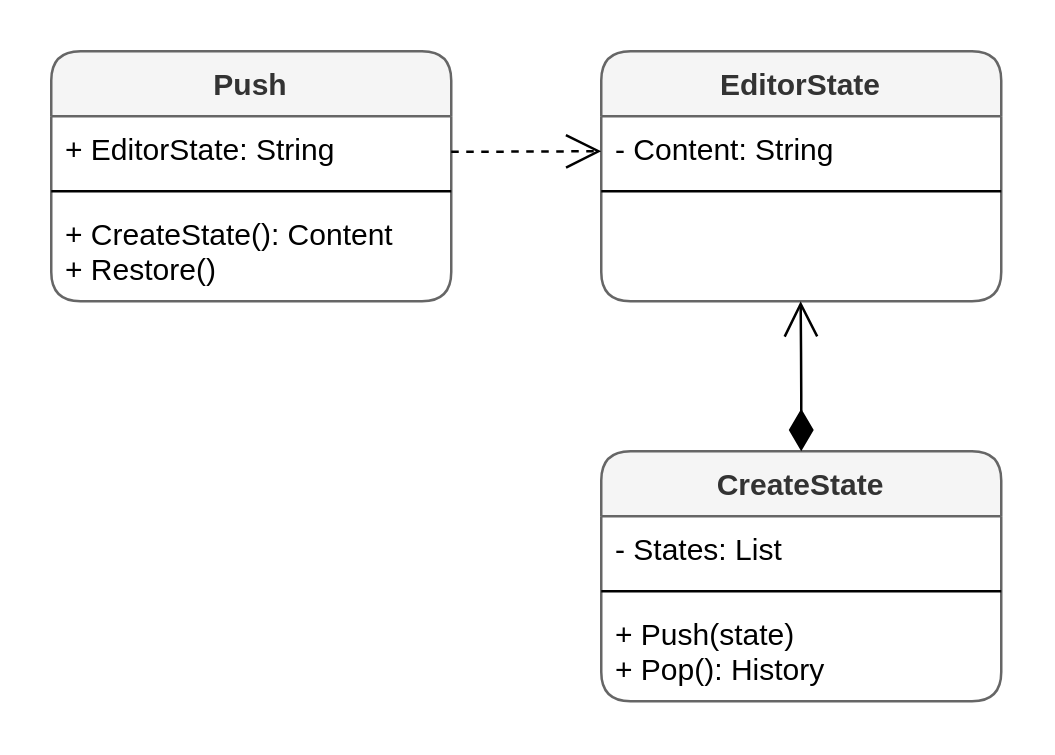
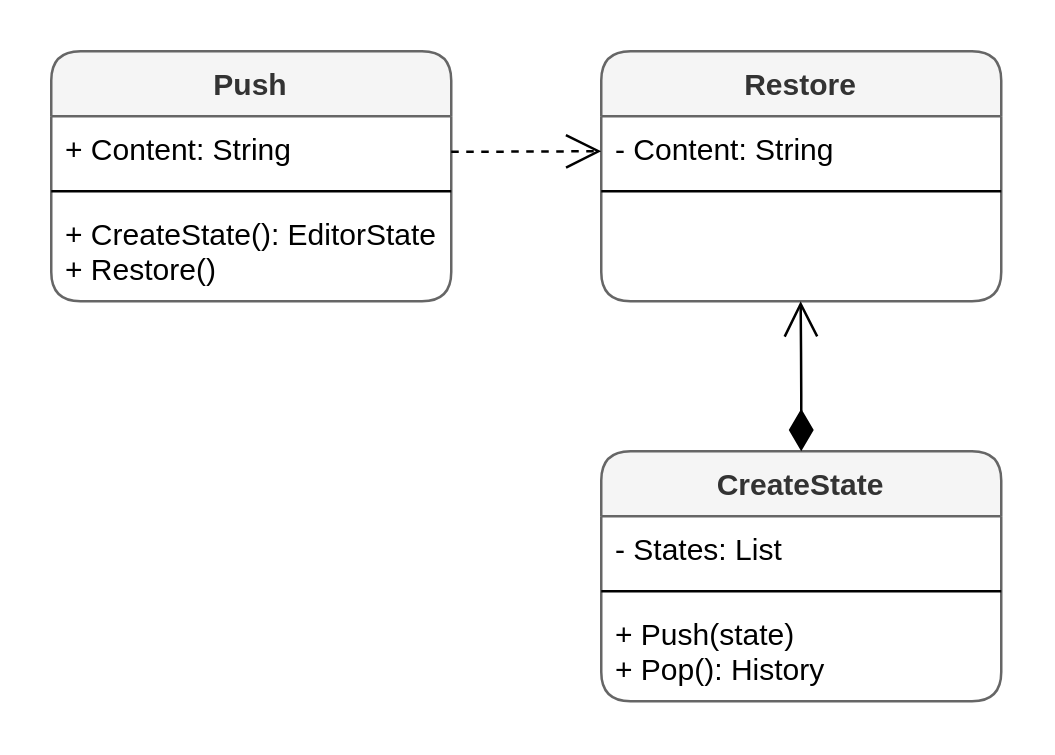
  <mxCell id="0" />
  <mxCell id="1" parent="0" />
  <mxCell id="2" value="Push" style="swimlane;fontStyle=1;align=center;verticalAlign=top;childLayout=stackLayout;horizontal=1;startSize=26;horizontalStack=0;resizeParent=1;resizeParentMax=0;resizeLast=0;collapsible=1;marginBottom=0;resizeHeight=1;rounded=1;shadow=0;sketch=0;noLabel=0;portConstraintRotation=0;expand=1;resizable=1;treeFolding=0;pointerEvents=1;deletable=1;autosize=0;container=0;swimlaneFillColor=none;fillColor=#f5f5f5;strokeColor=#666666;fontColor=#333333;" vertex="1" parent="1"><mxGeometry x="20" y="20" width="160" height="100" as="geometry"><mxRectangle x="40" y="40" width="70" height="26" as="alternateBounds" /></mxGeometry></mxCell>
- <mxCell id="3" value="+ EditorState: String" style="text;strokeColor=none;fillColor=none;align=left;verticalAlign=top;spacingLeft=4;spacingRight=4;overflow=hidden;rotatable=0;points=[[0,0.5],[1,0.5]];portConstraint=eastwest;" vertex="1" parent="2"><mxGeometry y="26" width="160" height="26" as="geometry" /></mxCell>
+ <mxCell id="3" value="+ Content: String" style="text;strokeColor=none;fillColor=none;align=left;verticalAlign=top;spacingLeft=4;spacingRight=4;overflow=hidden;rotatable=0;points=[[0,0.5],[1,0.5]];portConstraint=eastwest;" vertex="1" parent="2"><mxGeometry y="26" width="160" height="26" as="geometry" /></mxCell>
  <mxCell id="4" value="" style="line;strokeWidth=1;fillColor=none;align=left;verticalAlign=middle;spacingTop=-1;spacingLeft=3;spacingRight=3;rotatable=0;labelPosition=right;points=[];portConstraint=eastwest;" vertex="1" parent="2"><mxGeometry y="52" width="160" height="8" as="geometry" /></mxCell>
- <mxCell id="5" value="+ CreateState(): Content&#10;+ Restore()" style="text;strokeColor=none;fillColor=none;align=left;verticalAlign=top;spacingLeft=4;spacingRight=4;overflow=hidden;rotatable=0;points=[[0,0.5],[1,0.5]];portConstraint=eastwest;" vertex="1" parent="2"><mxGeometry y="60" width="160" height="40" as="geometry" /></mxCell>
- <mxCell id="6" value="EditorState" style="swimlane;fontStyle=1;align=center;verticalAlign=top;childLayout=stackLayout;horizontal=1;startSize=26;horizontalStack=0;resizeParent=1;resizeParentMax=0;resizeLast=0;collapsible=1;marginBottom=0;resizeHeight=1;sketch=0;shadow=0;rounded=1;glass=0;swimlaneLine=1;fillColor=#f5f5f5;strokeColor=#666666;fontColor=#333333;" vertex="1" parent="1"><mxGeometry x="240" y="20" width="160" height="100" as="geometry"><mxRectangle x="40" y="40" width="70" height="26" as="alternateBounds" /></mxGeometry></mxCell>
+ <mxCell id="5" value="+ CreateState(): EditorState&#10;+ Restore()" style="text;strokeColor=none;fillColor=none;align=left;verticalAlign=top;spacingLeft=4;spacingRight=4;overflow=hidden;rotatable=0;points=[[0,0.5],[1,0.5]];portConstraint=eastwest;" vertex="1" parent="2"><mxGeometry y="60" width="160" height="40" as="geometry" /></mxCell>
+ <mxCell id="6" value="Restore" style="swimlane;fontStyle=1;align=center;verticalAlign=top;childLayout=stackLayout;horizontal=1;startSize=26;horizontalStack=0;resizeParent=1;resizeParentMax=0;resizeLast=0;collapsible=1;marginBottom=0;resizeHeight=1;sketch=0;shadow=0;rounded=1;glass=0;swimlaneLine=1;fillColor=#f5f5f5;strokeColor=#666666;fontColor=#333333;" vertex="1" parent="1"><mxGeometry x="240" y="20" width="160" height="100" as="geometry"><mxRectangle x="40" y="40" width="70" height="26" as="alternateBounds" /></mxGeometry></mxCell>
  <mxCell id="7" value="- Content: String" style="text;strokeColor=none;fillColor=none;align=left;verticalAlign=top;spacingLeft=4;spacingRight=4;overflow=hidden;rotatable=0;points=[[0,0.5],[1,0.5]];portConstraint=eastwest;" vertex="1" parent="6"><mxGeometry y="26" width="160" height="26" as="geometry" /></mxCell>
  <mxCell id="8" value="" style="line;strokeWidth=1;fillColor=none;align=left;verticalAlign=middle;spacingTop=-1;spacingLeft=3;spacingRight=3;rotatable=0;labelPosition=right;points=[];portConstraint=eastwest;" vertex="1" parent="6"><mxGeometry y="52" width="160" height="8" as="geometry" /></mxCell>
  <mxCell id="9" value=" " style="text;strokeColor=none;fillColor=none;align=left;verticalAlign=top;spacingLeft=4;spacingRight=4;overflow=hidden;rotatable=0;points=[[0,0.5],[1,0.5]];portConstraint=eastwest;" vertex="1" parent="6"><mxGeometry y="60" width="160" height="40" as="geometry" /></mxCell>
  <mxCell id="10" value="CreateState" style="swimlane;fontStyle=1;align=center;verticalAlign=top;childLayout=stackLayout;horizontal=1;startSize=26;horizontalStack=0;resizeParent=1;resizeParentMax=0;resizeLast=0;collapsible=1;marginBottom=0;resizeHeight=1;sketch=0;shadow=0;rounded=1;fillColor=#f5f5f5;strokeColor=#666666;fontColor=#333333;" vertex="1" parent="1"><mxGeometry x="240" y="180" width="160" height="100" as="geometry"><mxRectangle x="40" y="40" width="70" height="26" as="alternateBounds" /></mxGeometry></mxCell>
  <mxCell id="11" value="- States: List" style="text;strokeColor=none;fillColor=none;align=left;verticalAlign=top;spacingLeft=4;spacingRight=4;overflow=hidden;rotatable=0;points=[[0,0.5],[1,0.5]];portConstraint=eastwest;" vertex="1" parent="10"><mxGeometry y="26" width="160" height="26" as="geometry" /></mxCell>
  <mxCell id="12" value="" style="line;strokeWidth=1;fillColor=none;align=left;verticalAlign=middle;spacingTop=-1;spacingLeft=3;spacingRight=3;rotatable=0;labelPosition=right;points=[];portConstraint=eastwest;" vertex="1" parent="10"><mxGeometry y="52" width="160" height="8" as="geometry" /></mxCell>
  <mxCell id="13" value="+ Push(state)&#10;+ Pop(): History" style="text;strokeColor=none;fillColor=none;align=left;verticalAlign=top;spacingLeft=4;spacingRight=4;overflow=hidden;rotatable=0;points=[[0,0.5],[1,0.5]];portConstraint=eastwest;" vertex="1" parent="10"><mxGeometry y="60" width="160" height="40" as="geometry" /></mxCell>
  <mxCell id="14" value="" style="endArrow=open;html=1;endSize=12;startArrow=diamondThin;startSize=14;startFill=1;edgeStyle=orthogonalEdgeStyle;align=left;verticalAlign=bottom;exitX=0.5;exitY=0;exitDx=0;exitDy=0;" edge="1" parent="1" source="10"><mxGeometry x="-1" y="3" relative="1" as="geometry"><mxPoint x="319.76" y="170" as="sourcePoint" /><mxPoint x="319.76" y="120" as="targetPoint" /></mxGeometry></mxCell>
  <mxCell id="15" value="" style="endArrow=open;endSize=12;dashed=1;html=1;" edge="1" parent="1"><mxGeometry width="160" relative="1" as="geometry"><mxPoint x="180" y="60.24" as="sourcePoint" /><mxPoint x="240" y="60" as="targetPoint" /></mxGeometry></mxCell>
